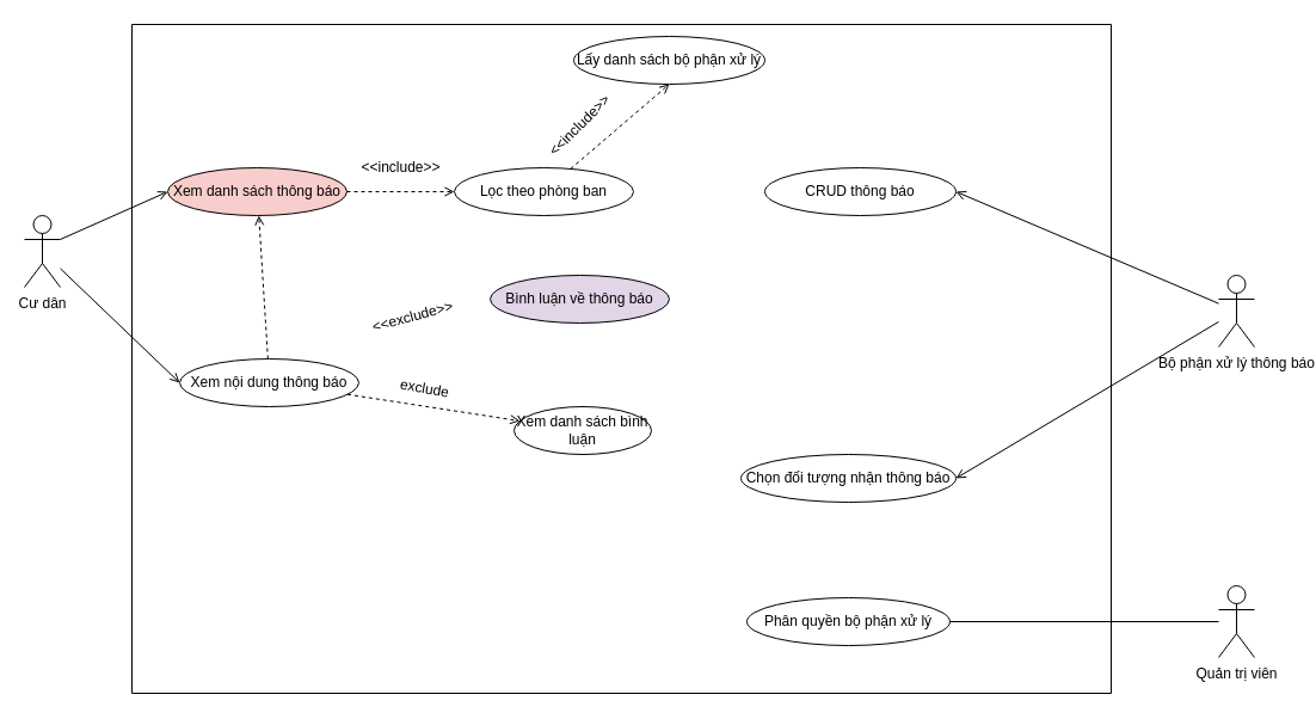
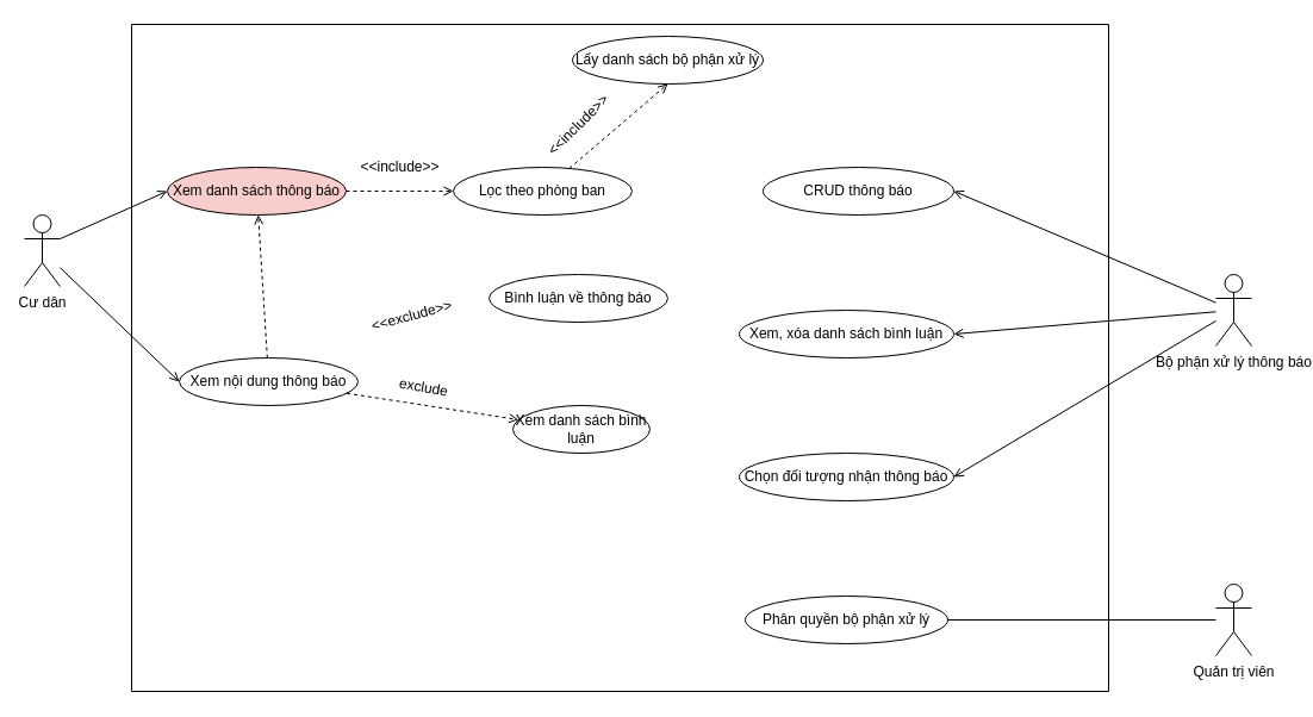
  <mxCell id="0" />
  <mxCell id="1" parent="0" />
  <mxCell id="2" value="" style="swimlane;startSize=0;container=1;" vertex="1" parent="1"><mxGeometry x="110" y="20" width="820" height="560" as="geometry"><mxRectangle x="280" y="170" width="50" height="40" as="alternateBounds" /></mxGeometry></mxCell>
  <mxCell id="3" value="Lấy danh sách bộ phận xử lý" style="ellipse;whiteSpace=wrap;html=1;" vertex="1" parent="2"><mxGeometry x="370" y="10" width="160" height="40" as="geometry" /></mxCell>
  <mxCell id="4" value="Xem danh sách thông báo" style="ellipse;whiteSpace=wrap;html=1;fillColor=#f8cecc;" vertex="1" parent="2"><mxGeometry x="30" y="120" width="150" height="40" as="geometry" /></mxCell>
  <mxCell id="5" value="Xem nội dung thông báo" style="ellipse;whiteSpace=wrap;html=1;" vertex="1" parent="2"><mxGeometry x="40" y="280" width="150" height="40" as="geometry" /></mxCell>
  <mxCell id="6" value="CRUD thông báo" style="ellipse;whiteSpace=wrap;html=1;" vertex="1" parent="2"><mxGeometry x="530" y="120" width="160" height="40" as="geometry" /></mxCell>
+ <mxCell id="7" value="Xem, xóa danh sách bình luận" style="ellipse;whiteSpace=wrap;html=1;" vertex="1" parent="2"><mxGeometry x="510" y="240" width="180" height="40" as="geometry" /></mxCell>
  <mxCell id="8" value="Chọn đối tượng nhận thông báo" style="ellipse;whiteSpace=wrap;html=1;" vertex="1" parent="2"><mxGeometry x="510" y="360" width="180" height="40" as="geometry" /></mxCell>
  <mxCell id="9" style="edgeStyle=none;rounded=0;orthogonalLoop=1;jettySize=auto;html=1;entryX=0.5;entryY=1;entryDx=0;entryDy=0;dashed=1;endArrow=open;endFill=0;" edge="1" parent="2" source="10" target="3"><mxGeometry relative="1" as="geometry" /></mxCell>
  <mxCell id="10" value="Lọc theo phòng ban" style="ellipse;whiteSpace=wrap;html=1;" vertex="1" parent="2"><mxGeometry x="270" y="120" width="150" height="40" as="geometry" /></mxCell>
  <mxCell id="11" value="" style="rounded=0;orthogonalLoop=1;jettySize=auto;html=1;dashed=1;endArrow=open;endFill=0;" edge="1" parent="2" source="4" target="10"><mxGeometry relative="1" as="geometry" /></mxCell>
- <mxCell id="12" value="Bình luận về thông báo" style="ellipse;whiteSpace=wrap;html=1;fillColor=#e1d5e7;" vertex="1" parent="2"><mxGeometry x="300" y="210" width="150" height="40" as="geometry" /></mxCell>
+ <mxCell id="12" value="Bình luận về thông báo" style="ellipse;whiteSpace=wrap;html=1;" vertex="1" parent="2"><mxGeometry x="300" y="210" width="150" height="40" as="geometry" /></mxCell>
  <mxCell id="13" value="" style="rounded=0;orthogonalLoop=1;jettySize=auto;html=1;dashed=1;endArrow=open;endFill=0;" edge="1" parent="2" source="5" target="4"><mxGeometry relative="1" as="geometry" /></mxCell>
  <mxCell id="14" value="Xem danh sách bình luận" style="ellipse;whiteSpace=wrap;html=1;" vertex="1" parent="2"><mxGeometry x="320" y="320" width="115" height="40" as="geometry" /></mxCell>
  <mxCell id="15" value="" style="edgeStyle=none;rounded=0;orthogonalLoop=1;jettySize=auto;html=1;dashed=1;endArrow=open;endFill=0;" edge="1" parent="2" source="5" target="14"><mxGeometry relative="1" as="geometry" /></mxCell>
  <mxCell id="16" value="&amp;lt;&amp;lt;exclude&amp;gt;&amp;gt;" style="text;html=1;align=center;verticalAlign=middle;resizable=0;points=[];autosize=1;strokeColor=none;fillColor=none;rotation=-15;" vertex="1" parent="2"><mxGeometry x="190" y="230" width="90" height="30" as="geometry" /></mxCell>
  <mxCell id="17" value="exclude" style="text;html=1;align=center;verticalAlign=middle;resizable=0;points=[];autosize=1;strokeColor=none;fillColor=none;rotation=10;" vertex="1" parent="2"><mxGeometry x="215" y="290" width="60" height="30" as="geometry" /></mxCell>
  <mxCell id="18" value="&amp;lt;&amp;lt;include&amp;gt;&amp;gt;" style="text;html=1;align=center;verticalAlign=middle;resizable=0;points=[];autosize=1;strokeColor=none;fillColor=none;" vertex="1" parent="2"><mxGeometry x="180" y="105" width="90" height="30" as="geometry" /></mxCell>
  <mxCell id="19" value="&amp;lt;&amp;lt;include&amp;gt;&amp;gt;" style="text;html=1;align=center;verticalAlign=middle;resizable=0;points=[];autosize=1;strokeColor=none;fillColor=none;rotation=-45;" vertex="1" parent="2"><mxGeometry x="330" y="70" width="90" height="30" as="geometry" /></mxCell>
  <mxCell id="20" value="Phân quyền bộ phận xử lý" style="ellipse;whiteSpace=wrap;html=1;" vertex="1" parent="2"><mxGeometry x="515" y="480" width="170" height="40" as="geometry" /></mxCell>
  <mxCell id="21" style="edgeStyle=none;rounded=0;orthogonalLoop=1;jettySize=auto;html=1;exitX=1;exitY=0.333;exitDx=0;exitDy=0;exitPerimeter=0;entryX=0;entryY=0.5;entryDx=0;entryDy=0;endArrow=open;endFill=0;" edge="1" parent="1" source="23" target="4"><mxGeometry relative="1" as="geometry" /></mxCell>
  <mxCell id="22" style="edgeStyle=none;rounded=0;orthogonalLoop=1;jettySize=auto;html=1;entryX=0;entryY=0.5;entryDx=0;entryDy=0;endArrow=open;endFill=0;" edge="1" parent="1" source="23" target="5"><mxGeometry relative="1" as="geometry" /></mxCell>
  <mxCell id="23" value="Cư dân" style="shape=umlActor;verticalLabelPosition=bottom;verticalAlign=top;html=1;outlineConnect=0;" vertex="1" parent="1"><mxGeometry x="20" y="180" width="30" height="60" as="geometry" /></mxCell>
  <mxCell id="24" style="edgeStyle=none;rounded=0;orthogonalLoop=1;jettySize=auto;html=1;entryX=1;entryY=0.5;entryDx=0;entryDy=0;endArrow=none;endFill=0;" edge="1" parent="1" source="25" target="20"><mxGeometry relative="1" as="geometry" /></mxCell>
  <mxCell id="25" value="Quản trị viên" style="shape=umlActor;verticalLabelPosition=bottom;verticalAlign=top;html=1;outlineConnect=0;" vertex="1" parent="1"><mxGeometry x="1020" y="490" width="30" height="60" as="geometry" /></mxCell>
  <mxCell id="26" style="edgeStyle=none;rounded=0;orthogonalLoop=1;jettySize=auto;html=1;entryX=1;entryY=0.5;entryDx=0;entryDy=0;endArrow=open;endFill=0;" edge="1" parent="1" source="29" target="6"><mxGeometry relative="1" as="geometry" /></mxCell>
+ <mxCell id="27" style="edgeStyle=none;rounded=0;orthogonalLoop=1;jettySize=auto;html=1;entryX=1;entryY=0.5;entryDx=0;entryDy=0;endArrow=open;endFill=0;" edge="1" parent="1" source="29" target="7"><mxGeometry relative="1" as="geometry" /></mxCell>
  <mxCell id="28" style="edgeStyle=none;rounded=0;orthogonalLoop=1;jettySize=auto;html=1;entryX=1;entryY=0.5;entryDx=0;entryDy=0;endArrow=open;endFill=0;" edge="1" parent="1" source="29" target="8"><mxGeometry relative="1" as="geometry" /></mxCell>
  <mxCell id="29" value="Bộ phận xử lý thông báo" style="shape=umlActor;verticalLabelPosition=bottom;verticalAlign=top;html=1;outlineConnect=0;" vertex="1" parent="1"><mxGeometry x="1020" y="230" width="30" height="60" as="geometry" /></mxCell>
